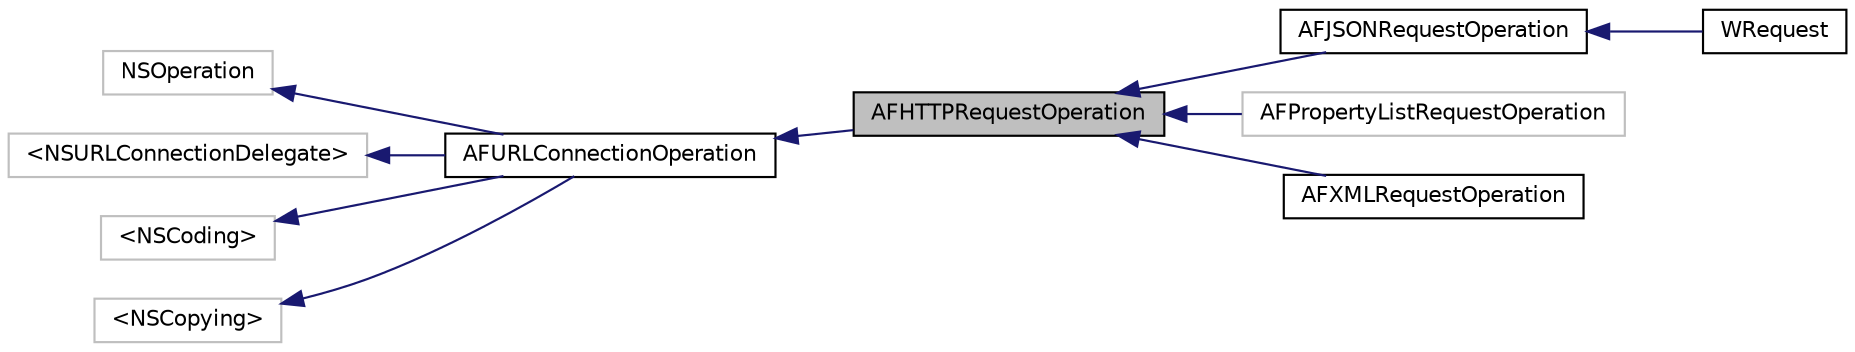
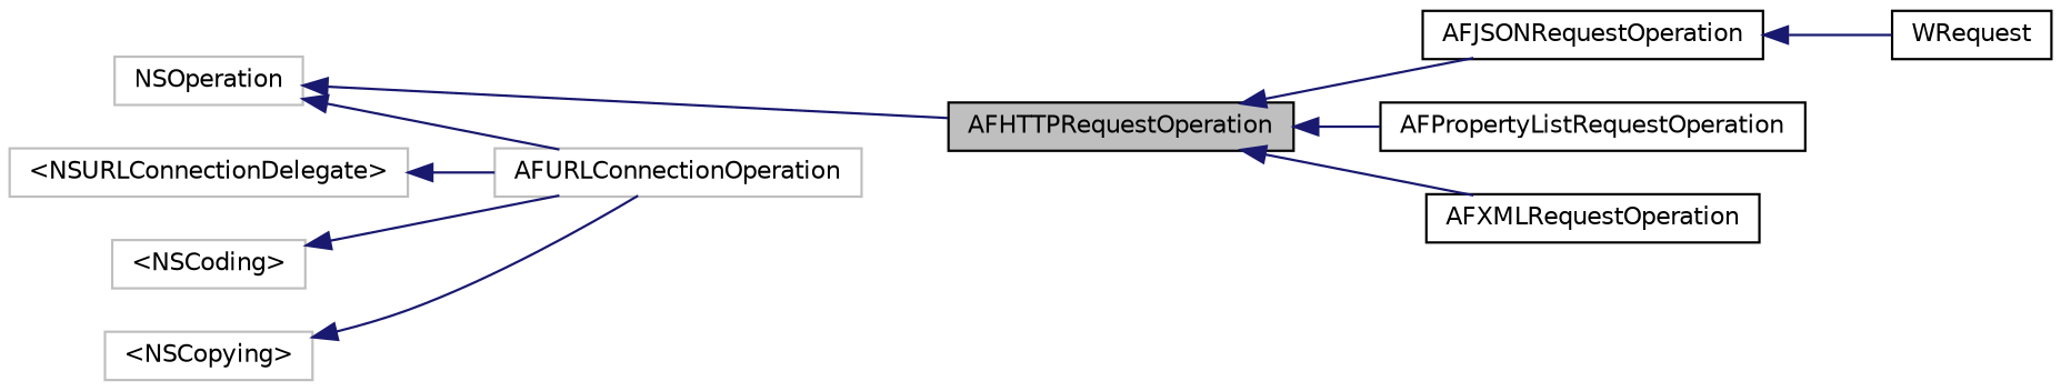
  digraph {
    rankdir=LR
    node [color=black fillcolor=white fontname=Helvetica fontsize=10 shape=record style=filled]
    edge [color=midnightblue dir=back fontname=Helvetica fontsize=10 labelfontname=Helvetica labelfontsize=10 style=solid]
    n1 [fillcolor=grey75 fontcolor=black height=0.2 label=AFHTTPRequestOperation width=0.4]
    n2 [height=0.2 label=AFJSONRequestOperation width=0.4]
-   n3 [color=grey75 height=0.2 label=AFPropertyListRequestOperation width=0.4]
+   n3 [height=0.2 label=AFPropertyListRequestOperation width=0.4]
    n4 [height=0.2 label=AFXMLRequestOperation width=0.4]
    n5 [height=0.2 label=WRequest width=0.4]
-   n6 [height=0.2 label=AFURLConnectionOperation width=0.4]
+   n6 [color=grey75 height=0.2 label=AFURLConnectionOperation width=0.4]
    n7 [color=grey75 height=0.2 label=NSOperation width=0.4]
    n8 [color=grey75 height=0.2 label="\<NSURLConnectionDelegate\>" width=0.4]
    n9 [color=grey75 height=0.2 label="\<NSCoding\>" width=0.4]
    n10 [color=grey75 height=0.2 label="\<NSCopying\>" width=0.4]
    n1 -> n2
    n1 -> n3
    n1 -> n4
    n2 -> n5
-   n6 -> n1
+   n7 -> n1
    n7 -> n6
    n8 -> n6
    n9 -> n6
    n10 -> n6
  }
